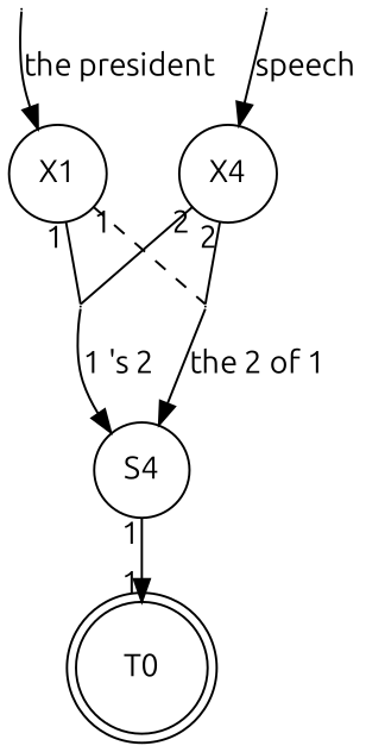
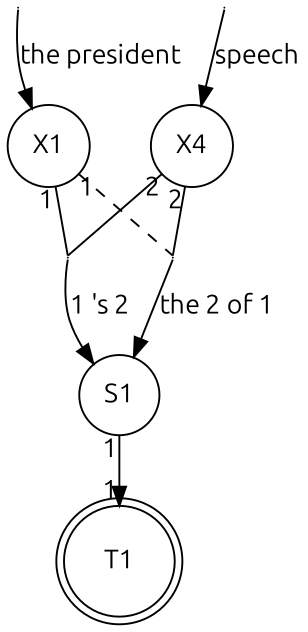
  digraph {
    fontname=Ubuntu
    rankdir=TB
    node [fontname=Ubuntu shape=point draw=black]
    edge [fontname=Ubuntu]
-   T0 [shape=doublecircle draw=""]
-   S1 [shape=circle label=S4]
+   T0 [shape=doublecircle label=T1 draw=""]
+   S1 [shape=circle]
    X1 [shape=circle]
    q3 [fillcolor="#000000" width=.0]
    q4 [fillcolor="#000000" width=.0]
    n6 [label=X4 shape=circle]
    q1 [fillcolor="#000000" width=.0]
    q2 [fillcolor="#000000" width=.0]
    S1 -> T0 [headlabel=1 taillabel=1]
    X1 -> q3 [arrowhead=none taillabel=1]
    X1 -> q4 [arrowhead=none style=dashed taillabel=1]
    q3 -> S1 [label="1 's 2"]
    q4 -> S1 [label="the 2 of 1"]
    n6 -> q3 [arrowhead=none taillabel=2]
    n6 -> q4 [arrowhead=none taillabel=2]
    q1 -> X1 [label="the president"]
    q2 -> n6 [label=speech]
  }
